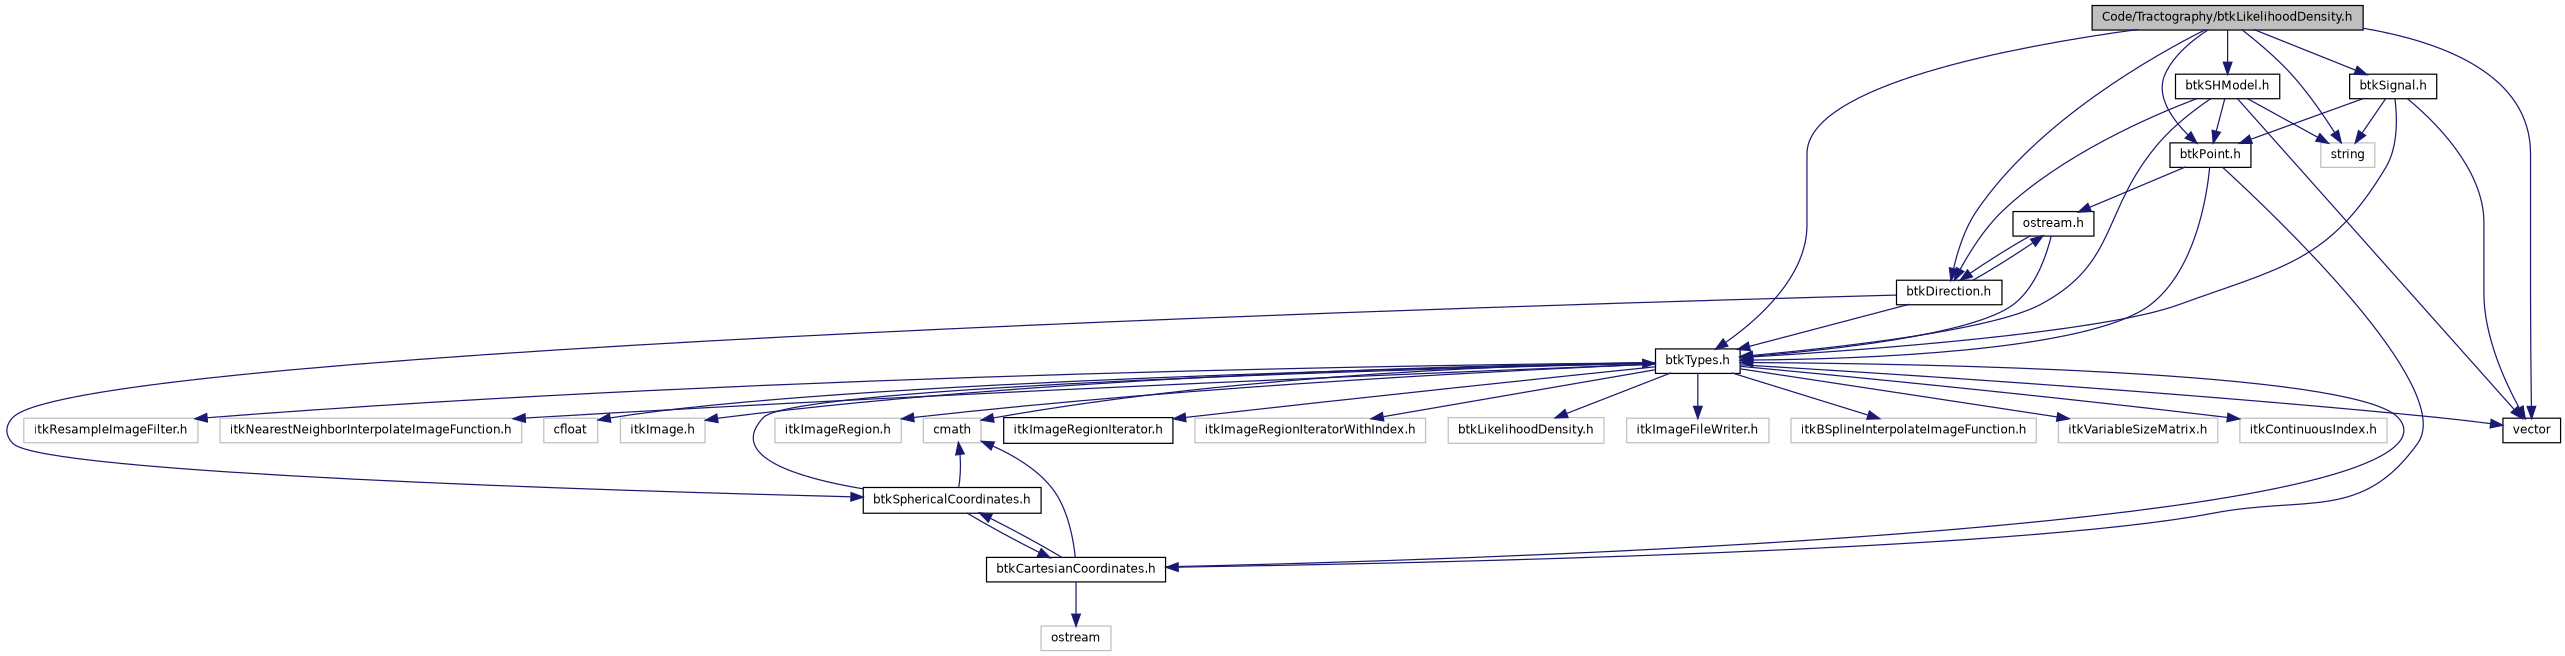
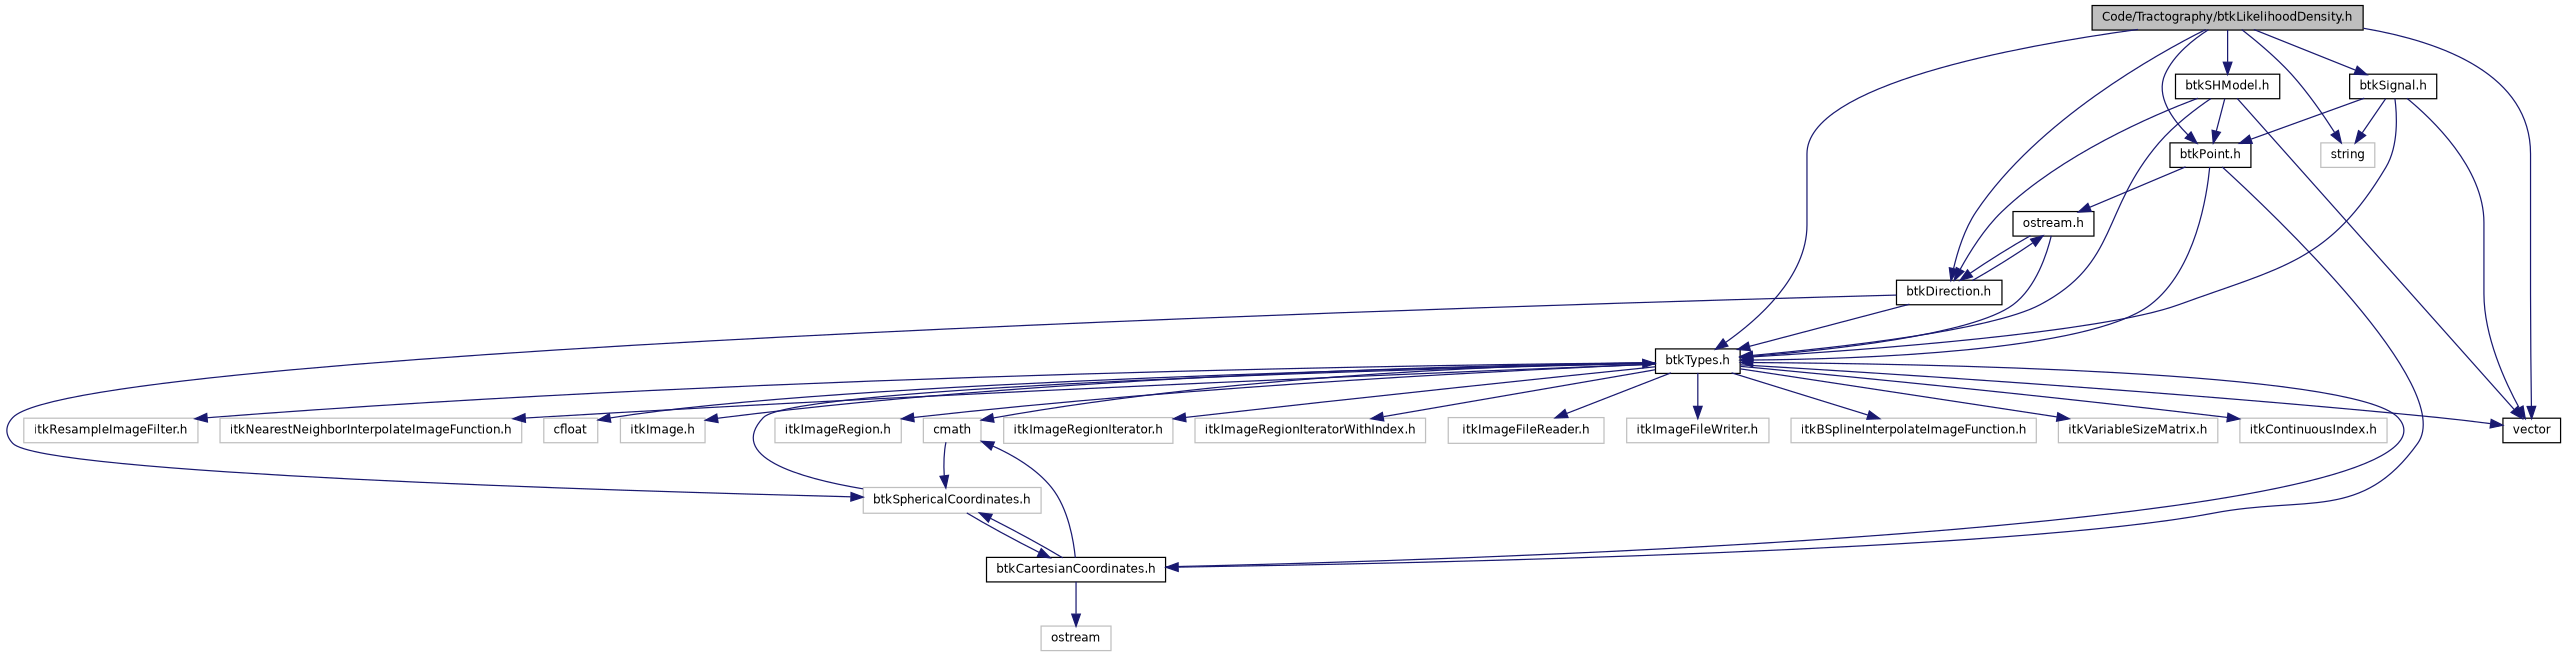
  digraph {
    fontname="DejaVu Sans"
    node [color=grey75 fillcolor=white fontname="DejaVu Sans" fontsize=10 shape=record style=filled]
    edge [color=midnightblue fontname="DejaVu Sans" fontsize=10 labelfontname="FreeSans.ttf" labelfontsize=10 style=solid]
    n1 [color=black fillcolor=grey75 fontcolor=black height=0.2 label="Code/Tractography/btkLikelihoodDensity.h" width=0.4]
    n2 [color=black height=0.2 label=vector width=0.4]
    n3 [height=0.2 label=string width=0.4]
    n4 [color=black height=0.2 label="btkTypes.h" width=0.4]
    n5 [color=black height=0.2 label="btkPoint.h" width=0.4]
    n6 [color=black height=0.2 label="btkDirection.h" width=0.4]
    n7 [color=black height=0.2 label="btkSHModel.h" width=0.4]
    n8 [color=black height=0.2 label="btkSignal.h" width=0.4]
    n9 [height=0.2 label="itkImage.h" width=0.4]
    n10 [height=0.2 label="itkImageRegion.h" width=0.4]
-   n11 [color=black height=0.2 label="itkImageRegionIterator.h" width=0.4]
+   n11 [height=0.2 label="itkImageRegionIterator.h" width=0.4]
    n12 [height=0.2 label="itkImageRegionIteratorWithIndex.h" width=0.4]
-   n13 [height=0.2 label="btkLikelihoodDensity.h" width=0.4]
+   n13 [height=0.2 label="itkImageFileReader.h" width=0.4]
    n14 [height=0.2 label="itkImageFileWriter.h" width=0.4]
    n15 [height=0.2 label="itkBSplineInterpolateImageFunction.h" width=0.4]
    n16 [height=0.2 label="itkVariableSizeMatrix.h" width=0.4]
    n17 [height=0.2 label="itkContinuousIndex.h" width=0.4]
    n18 [height=0.2 label="itkResampleImageFilter.h" width=0.4]
    n19 [height=0.2 label="itkNearestNeighborInterpolateImageFunction.h" width=0.4]
    n20 [height=0.2 label=cfloat width=0.4]
    n21 [height=0.2 label=cmath width=0.4]
    n22 [color=black height=0.2 label="btkCartesianCoordinates.h" width=0.4]
    n23 [color=black height=0.2 label="ostream.h" width=0.4]
-   n24 [color=black height=0.2 label="btkSphericalCoordinates.h" width=0.4]
+   n24 [height=0.2 label="btkSphericalCoordinates.h" width=0.4]
    n25 [height=0.2 label=ostream width=0.4]
    n1 -> n2
    n1 -> n3
    n1 -> n4
    n1 -> n5
    n1 -> n6
    n1 -> n7
    n1 -> n8
    n4 -> n2
    n4 -> n9
    n4 -> n10
    n4 -> n11
    n4 -> n12
    n4 -> n13
    n4 -> n14
    n4 -> n15
    n4 -> n16
    n4 -> n17
    n4 -> n18
    n4 -> n19
    n4 -> n20
    n4 -> n21
    n5 -> n4
    n5 -> n22
    n5 -> n23
    n6 -> n4
    n6 -> n23
    n6 -> n24
    n7 -> n2
-   n7 -> n3
    n7 -> n4
    n7 -> n5
    n7 -> n6
    n8 -> n2
    n8 -> n3
    n8 -> n4
    n8 -> n5
    n22 -> n4
    n22 -> n21
    n22 -> n24
    n22 -> n25
    n23 -> n4
    n23 -> n6
    n24 -> n4
-   n24 -> n21
+   n21 -> n24
    n24 -> n22
  }
